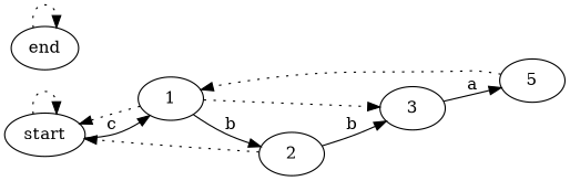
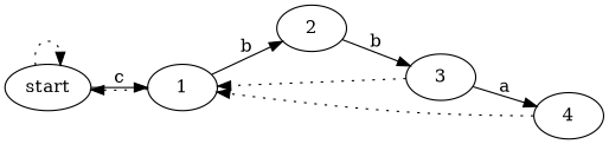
  digraph {
    rankdir=LR
    edge [style=dotted]
    start
    1
    2
    3
-   4 [label=5]
-   end
+   4
    start -> start
    start -> 1 [label=c style=""]
    1 -> start
    1 -> 2 [label=b style=""]
-   2 -> start
    2 -> 3 [label=b style=""]
-   1 -> 3
+   3 -> 1
    3 -> 4 [label=a style=""]
    4 -> 1
-   end -> end
  }
